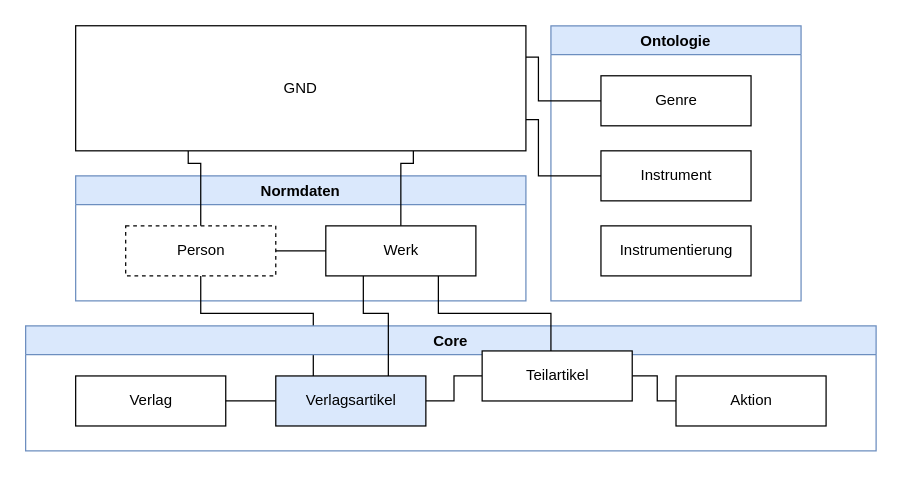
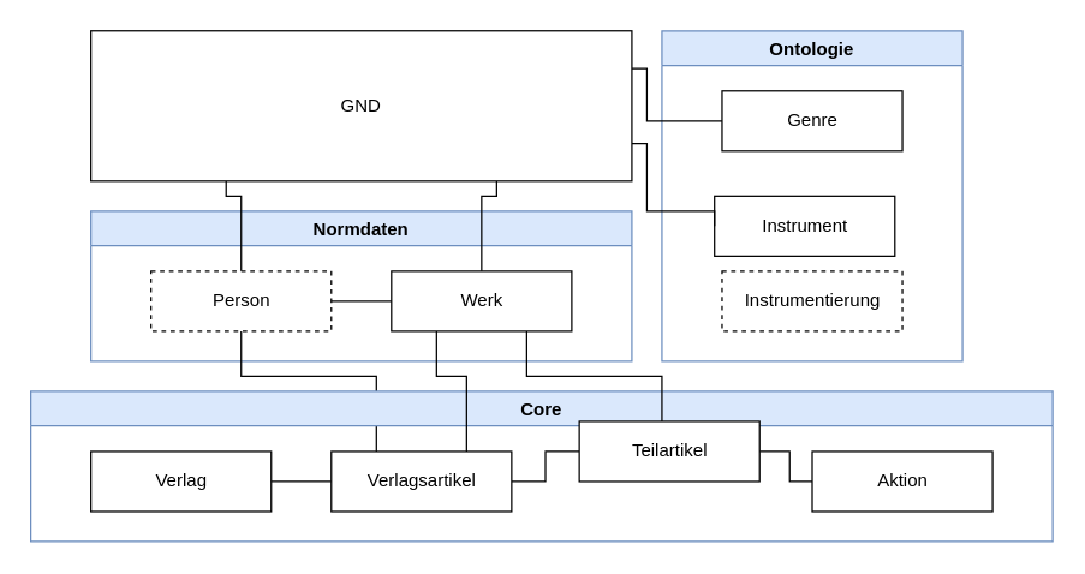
  <mxCell id="0" />
  <mxCell id="1" parent="0" />
  <mxCell id="2" value="Normdaten" style="swimlane;fillColor=#dae8fc;strokeColor=#6c8ebf;" vertex="1" parent="1"><mxGeometry x="60" y="140" width="360" height="100" as="geometry" /></mxCell>
  <mxCell id="3" value="&lt;div&gt;Werk&lt;/div&gt;" style="html=1;" vertex="1" parent="2"><mxGeometry x="200" y="40" width="120" height="40" as="geometry" /></mxCell>
  <mxCell id="4" style="edgeStyle=orthogonalEdgeStyle;rounded=0;orthogonalLoop=1;jettySize=auto;html=1;exitX=0.5;exitY=1;exitDx=0;exitDy=0;entryX=0.25;entryY=0;entryDx=0;entryDy=0;endArrow=none;endFill=0;" edge="1" parent="1" source="6" target="20"><mxGeometry relative="1" as="geometry"><Array as="points"><mxPoint x="160" y="250" /><mxPoint x="250" y="250" /></Array></mxGeometry></mxCell>
  <mxCell id="5" style="edgeStyle=orthogonalEdgeStyle;rounded=0;orthogonalLoop=1;jettySize=auto;html=1;exitX=1;exitY=0.5;exitDx=0;exitDy=0;entryX=0;entryY=0.5;entryDx=0;entryDy=0;endArrow=none;endFill=0;" edge="1" parent="1" source="6" target="3"><mxGeometry relative="1" as="geometry" /></mxCell>
  <mxCell id="6" value="Person" style="html=1;dashed=1;" vertex="1" parent="1"><mxGeometry x="100" y="180" width="120" height="40" as="geometry" /></mxCell>
  <mxCell id="7" value="Ontologie" style="swimlane;fillColor=#dae8fc;strokeColor=#6c8ebf;" vertex="1" parent="1"><mxGeometry x="440" y="20" width="200" height="220" as="geometry" /></mxCell>
- <mxCell id="8" value="Instrument" style="html=1;" vertex="1" parent="7"><mxGeometry x="40" y="100" width="120" height="40" as="geometry" /></mxCell>
- <mxCell id="9" value="Instrumentierung" style="html=1;" vertex="1" parent="7"><mxGeometry x="40" y="160" width="120" height="40" as="geometry" /></mxCell>
+ <mxCell id="8" value="Instrument" style="html=1;" vertex="1" parent="7"><mxGeometry x="35" y="110" width="120" height="40" as="geometry" /></mxCell>
+ <mxCell id="9" value="Instrumentierung" style="html=1;dashed=1;" vertex="1" parent="7"><mxGeometry x="40" y="160" width="120" height="40" as="geometry" /></mxCell>
  <mxCell id="10" value="Genre" style="html=1;" vertex="1" parent="7"><mxGeometry x="40" y="40" width="120" height="40" as="geometry" /></mxCell>
  <mxCell id="11" style="edgeStyle=orthogonalEdgeStyle;rounded=0;orthogonalLoop=1;jettySize=auto;html=1;exitX=1;exitY=0.25;exitDx=0;exitDy=0;endArrow=none;endFill=0;" edge="1" parent="1" source="15" target="10"><mxGeometry relative="1" as="geometry"><Array as="points"><mxPoint x="430" y="45" /><mxPoint x="430" y="80" /></Array></mxGeometry></mxCell>
  <mxCell id="12" style="edgeStyle=orthogonalEdgeStyle;rounded=0;orthogonalLoop=1;jettySize=auto;html=1;exitX=1;exitY=0.75;exitDx=0;exitDy=0;entryX=0;entryY=0.5;entryDx=0;entryDy=0;endArrow=none;endFill=0;" edge="1" parent="1" source="15" target="8"><mxGeometry relative="1" as="geometry"><Array as="points"><mxPoint x="430" y="95" /><mxPoint x="430" y="140" /></Array></mxGeometry></mxCell>
  <mxCell id="13" style="edgeStyle=orthogonalEdgeStyle;rounded=0;orthogonalLoop=1;jettySize=auto;html=1;exitX=0.25;exitY=1;exitDx=0;exitDy=0;entryX=0.5;entryY=0;entryDx=0;entryDy=0;endArrow=none;endFill=0;" edge="1" parent="1" source="15" target="6"><mxGeometry relative="1" as="geometry"><Array as="points"><mxPoint x="150" y="130" /><mxPoint x="160" y="130" /></Array></mxGeometry></mxCell>
  <mxCell id="14" style="edgeStyle=orthogonalEdgeStyle;rounded=0;orthogonalLoop=1;jettySize=auto;html=1;exitX=0.75;exitY=1;exitDx=0;exitDy=0;entryX=0.5;entryY=0;entryDx=0;entryDy=0;endArrow=none;endFill=0;" edge="1" parent="1" source="15" target="3"><mxGeometry relative="1" as="geometry"><Array as="points"><mxPoint x="330" y="130" /><mxPoint x="320" y="130" /></Array></mxGeometry></mxCell>
  <mxCell id="15" value="GND" style="rounded=0;whiteSpace=wrap;html=1;" vertex="1" parent="1"><mxGeometry x="60" y="20" width="360" height="100" as="geometry" /></mxCell>
  <mxCell id="16" value="Core" style="swimlane;fillColor=#dae8fc;strokeColor=#6c8ebf;" vertex="1" parent="1"><mxGeometry x="20" y="260" width="680" height="100" as="geometry" /></mxCell>
  <mxCell id="17" value="Verlag" style="html=1;" vertex="1" parent="16"><mxGeometry x="40" y="40" width="120" height="40" as="geometry" /></mxCell>
  <mxCell id="18" style="edgeStyle=orthogonalEdgeStyle;rounded=0;orthogonalLoop=1;jettySize=auto;html=1;exitX=1;exitY=0.5;exitDx=0;exitDy=0;entryX=0;entryY=0.5;entryDx=0;entryDy=0;endArrow=none;endFill=0;" edge="1" parent="16" source="20" target="22"><mxGeometry relative="1" as="geometry" /></mxCell>
  <mxCell id="19" style="edgeStyle=orthogonalEdgeStyle;rounded=0;orthogonalLoop=1;jettySize=auto;html=1;exitX=0;exitY=0.5;exitDx=0;exitDy=0;entryX=1;entryY=0.5;entryDx=0;entryDy=0;endArrow=none;endFill=0;" edge="1" parent="16" source="20" target="17"><mxGeometry relative="1" as="geometry" /></mxCell>
- <mxCell id="20" value="Verlagsartikel" style="html=1;fillColor=#dae8fc;" vertex="1" parent="16"><mxGeometry x="200" y="40" width="120" height="40" as="geometry" /></mxCell>
+ <mxCell id="20" value="Verlagsartikel" style="html=1;" vertex="1" parent="16"><mxGeometry x="200" y="40" width="120" height="40" as="geometry" /></mxCell>
  <mxCell id="21" style="edgeStyle=orthogonalEdgeStyle;rounded=0;orthogonalLoop=1;jettySize=auto;html=1;exitX=1;exitY=0.5;exitDx=0;exitDy=0;entryX=0;entryY=0.5;entryDx=0;entryDy=0;endArrow=none;endFill=0;" edge="1" parent="16" source="22" target="23"><mxGeometry relative="1" as="geometry" /></mxCell>
  <mxCell id="22" value="Teilartikel" style="html=1;" vertex="1" parent="16"><mxGeometry x="365" y="20" width="120" height="40" as="geometry" /></mxCell>
  <mxCell id="23" value="Aktion" style="html=1;" vertex="1" parent="16"><mxGeometry x="520" y="40" width="120" height="40" as="geometry" /></mxCell>
  <mxCell id="24" style="edgeStyle=orthogonalEdgeStyle;rounded=0;orthogonalLoop=1;jettySize=auto;html=1;exitX=0.75;exitY=1;exitDx=0;exitDy=0;endArrow=none;endFill=0;" edge="1" parent="1" source="3" target="22"><mxGeometry relative="1" as="geometry"><Array as="points"><mxPoint x="350" y="250" /><mxPoint x="440" y="250" /></Array></mxGeometry></mxCell>
  <mxCell id="25" style="edgeStyle=orthogonalEdgeStyle;rounded=0;orthogonalLoop=1;jettySize=auto;html=1;exitX=0.25;exitY=1;exitDx=0;exitDy=0;entryX=0.75;entryY=0;entryDx=0;entryDy=0;endArrow=none;endFill=0;" edge="1" parent="1" source="3" target="20"><mxGeometry relative="1" as="geometry"><Array as="points"><mxPoint x="290" y="250" /><mxPoint x="310" y="250" /></Array></mxGeometry></mxCell>
